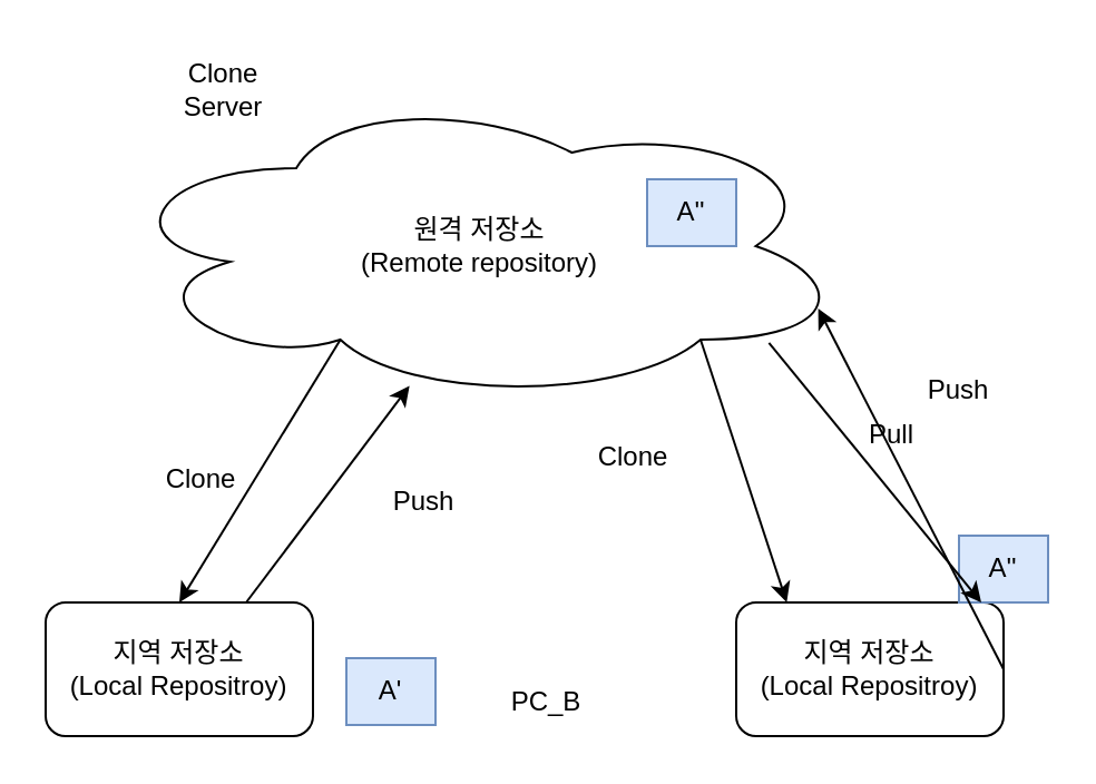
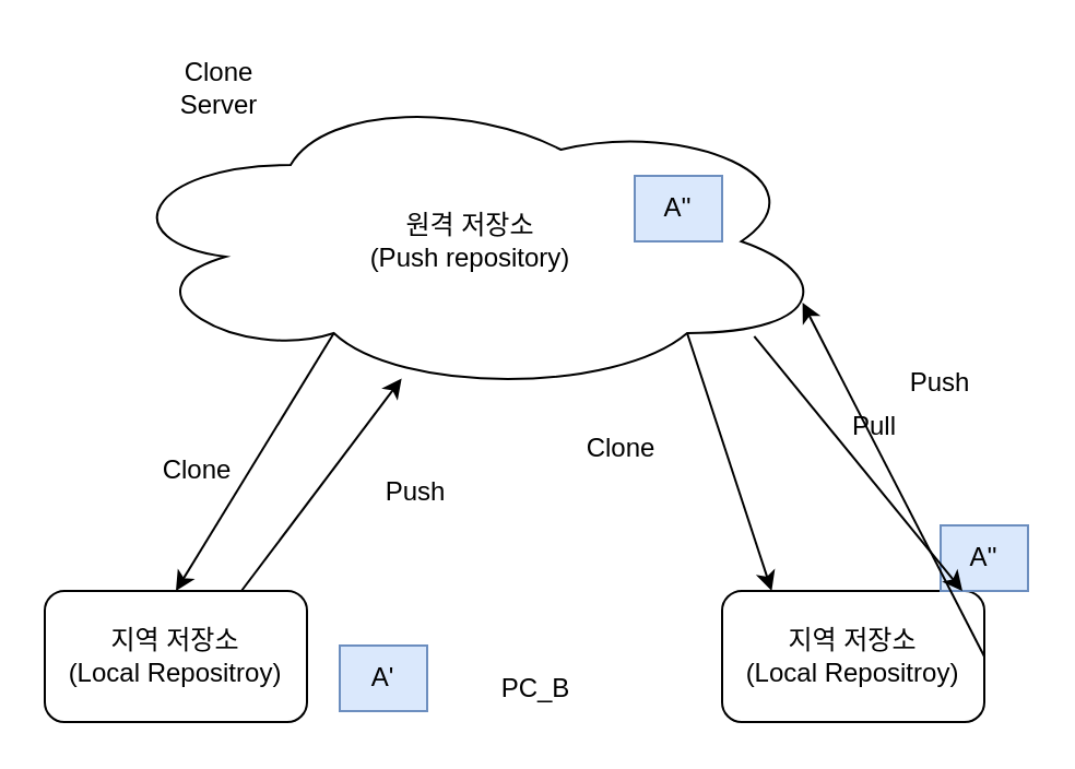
  <mxCell id="0" />
  <mxCell id="1" parent="0" />
- <mxCell id="2" value="&lt;font style=&quot;vertical-align: inherit;&quot;&gt;&lt;font style=&quot;vertical-align: inherit;&quot;&gt;원격 저장소&lt;br&gt;(Remote repository)&lt;br&gt;&lt;/font&gt;&lt;/font&gt;" style="ellipse;shape=cloud;whiteSpace=wrap;html=1;" vertex="1" parent="1"><mxGeometry x="50" y="40" width="330" height="140" as="geometry" /></mxCell>
+ <mxCell id="2" value="&lt;font style=&quot;vertical-align: inherit;&quot;&gt;&lt;font style=&quot;vertical-align: inherit;&quot;&gt;원격 저장소&lt;br&gt;(Push repository)&lt;br&gt;&lt;/font&gt;&lt;/font&gt;" style="ellipse;shape=cloud;whiteSpace=wrap;html=1;" vertex="1" parent="1"><mxGeometry x="50" y="40" width="330" height="140" as="geometry" /></mxCell>
  <mxCell id="3" value="&lt;font style=&quot;vertical-align: inherit;&quot;&gt;&lt;font style=&quot;vertical-align: inherit;&quot;&gt;Clone&lt;br&gt;Server&lt;br&gt;&lt;/font&gt;&lt;/font&gt;" style="text;html=1;strokeColor=none;fillColor=none;align=center;verticalAlign=middle;whiteSpace=wrap;rounded=0;" vertex="1" parent="1"><mxGeometry x="60" y="20" width="80" height="40" as="geometry" /></mxCell>
  <mxCell id="4" value="&lt;font style=&quot;vertical-align: inherit;&quot;&gt;&lt;font style=&quot;vertical-align: inherit;&quot;&gt;지역 저장소&lt;br&gt;(Local Repositroy)&lt;br&gt;&lt;/font&gt;&lt;/font&gt;" style="rounded=1;whiteSpace=wrap;html=1;" vertex="1" parent="1"><mxGeometry x="20" y="270" width="120" height="60" as="geometry" /></mxCell>
  <mxCell id="5" value="" style="endArrow=classic;html=1;rounded=0;exitX=0.31;exitY=0.8;exitDx=0;exitDy=0;exitPerimeter=0;entryX=0.5;entryY=0;entryDx=0;entryDy=0;" edge="1" parent="1" source="2" target="4"><mxGeometry width="50" height="50" relative="1" as="geometry"><mxPoint x="220" y="240" as="sourcePoint" /><mxPoint x="270" y="190" as="targetPoint" /></mxGeometry></mxCell>
  <mxCell id="6" value="Clone" style="text;html=1;strokeColor=none;fillColor=none;align=center;verticalAlign=middle;whiteSpace=wrap;rounded=0;" vertex="1" parent="1"><mxGeometry x="60" y="200" width="60" height="30" as="geometry" /></mxCell>
  <mxCell id="7" value="A''" style="text;html=1;strokeColor=#6c8ebf;fillColor=#dae8fc;align=center;verticalAlign=middle;whiteSpace=wrap;rounded=0;" vertex="1" parent="1"><mxGeometry x="290" y="80" width="40" height="30" as="geometry" /></mxCell>
  <mxCell id="8" value="A'" style="text;html=1;strokeColor=#6c8ebf;fillColor=#dae8fc;align=center;verticalAlign=middle;whiteSpace=wrap;rounded=0;" vertex="1" parent="1"><mxGeometry x="155" y="295" width="40" height="30" as="geometry" /></mxCell>
  <mxCell id="9" value="" style="endArrow=classic;html=1;rounded=0;exitX=0.75;exitY=0;exitDx=0;exitDy=0;entryX=0.404;entryY=0.948;entryDx=0;entryDy=0;entryPerimeter=0;" edge="1" parent="1" source="4" target="2"><mxGeometry width="50" height="50" relative="1" as="geometry"><mxPoint x="270" y="220" as="sourcePoint" /><mxPoint x="320" y="170" as="targetPoint" /></mxGeometry></mxCell>
  <mxCell id="10" value="Push" style="text;html=1;strokeColor=none;fillColor=none;align=center;verticalAlign=middle;whiteSpace=wrap;rounded=0;" vertex="1" parent="1"><mxGeometry x="160" y="210" width="60" height="30" as="geometry" /></mxCell>
  <mxCell id="11" value="&lt;font style=&quot;vertical-align: inherit;&quot;&gt;&lt;font style=&quot;vertical-align: inherit;&quot;&gt;지역 저장소&lt;br&gt;(Local Repositroy)&lt;br&gt;&lt;/font&gt;&lt;/font&gt;" style="rounded=1;whiteSpace=wrap;html=1;" vertex="1" parent="1"><mxGeometry x="330" y="270" width="120" height="60" as="geometry" /></mxCell>
  <mxCell id="12" value="&lt;font style=&quot;vertical-align: inherit;&quot;&gt;&lt;font style=&quot;vertical-align: inherit;&quot;&gt;PC_B&lt;/font&gt;&lt;/font&gt;" style="text;html=1;strokeColor=none;fillColor=none;align=center;verticalAlign=middle;whiteSpace=wrap;rounded=0;" vertex="1" parent="1"><mxGeometry x="215" y="300" width="60" height="30" as="geometry" /></mxCell>
  <mxCell id="13" value="A''" style="text;html=1;strokeColor=#6c8ebf;fillColor=#dae8fc;align=center;verticalAlign=middle;whiteSpace=wrap;rounded=0;" vertex="1" parent="1"><mxGeometry x="430" y="240" width="40" height="30" as="geometry" /></mxCell>
  <mxCell id="14" value="" style="endArrow=classic;html=1;rounded=0;exitX=0.8;exitY=0.8;exitDx=0;exitDy=0;exitPerimeter=0;entryX=0.189;entryY=0;entryDx=0;entryDy=0;entryPerimeter=0;" edge="1" parent="1" source="2" target="11"><mxGeometry width="50" height="50" relative="1" as="geometry"><mxPoint x="162.3" y="162" as="sourcePoint" /><mxPoint x="90" y="280" as="targetPoint" /></mxGeometry></mxCell>
  <mxCell id="15" value="Clone" style="text;html=1;strokeColor=none;fillColor=none;align=center;verticalAlign=middle;whiteSpace=wrap;rounded=0;" vertex="1" parent="1"><mxGeometry x="254" y="190" width="60" height="30" as="geometry" /></mxCell>
  <mxCell id="16" value="" style="endArrow=classic;html=1;rounded=0;exitX=0.893;exitY=0.81;exitDx=0;exitDy=0;exitPerimeter=0;entryX=0.25;entryY=1;entryDx=0;entryDy=0;" edge="1" parent="1" source="2" target="13"><mxGeometry width="50" height="50" relative="1" as="geometry"><mxPoint x="324" y="162" as="sourcePoint" /><mxPoint x="430" y="280" as="targetPoint" /></mxGeometry></mxCell>
  <mxCell id="17" value="Pull" style="text;html=1;strokeColor=none;fillColor=none;align=center;verticalAlign=middle;whiteSpace=wrap;rounded=0;" vertex="1" parent="1"><mxGeometry x="370" y="180" width="60" height="30" as="geometry" /></mxCell>
  <mxCell id="18" value="" style="endArrow=classic;html=1;rounded=0;exitX=1;exitY=0.5;exitDx=0;exitDy=0;entryX=0.96;entryY=0.7;entryDx=0;entryDy=0;entryPerimeter=0;" edge="1" parent="1" source="11" target="2"><mxGeometry width="50" height="50" relative="1" as="geometry"><mxPoint x="354.69" y="163.4" as="sourcePoint" /><mxPoint x="450" y="280" as="targetPoint" /></mxGeometry></mxCell>
  <mxCell id="19" value="Push" style="text;html=1;strokeColor=none;fillColor=none;align=center;verticalAlign=middle;whiteSpace=wrap;rounded=0;" vertex="1" parent="1"><mxGeometry x="400" y="160" width="60" height="30" as="geometry" /></mxCell>
